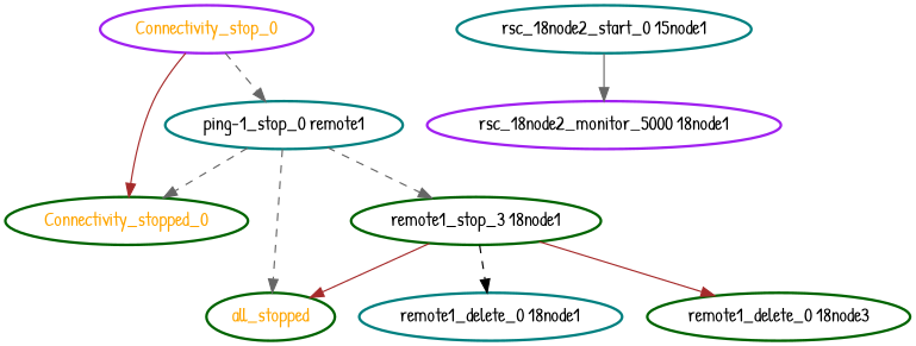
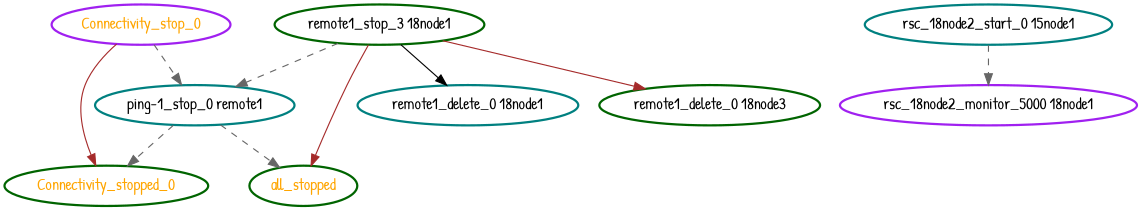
  digraph {
    fontname="Patrick Hand"
    node [color=darkgreen fontcolor=black fontname="Patrick Hand" style=bold]
    edge [color=gray40 fontname="Patrick Hand" style=dashed]
    Connectivity_stop_0 [color=purple fontcolor=orange]
    Connectivity_stopped_0 [fontcolor=orange]
    "ping-1_stop_0 remote1" [color=teal]
    all_stopped [fontcolor=orange]
    n5 [label="remote1_stop_3 18node1"]
    "remote1_delete_0 18node1" [color=teal]
    "remote1_delete_0 18node3"
    "rsc_18node2_monitor_5000 18node1" [color=purple]
    n9 [color=teal label="rsc_18node2_start_0 15node1"]
    Connectivity_stop_0 -> Connectivity_stopped_0 [color=brown style=solid]
    Connectivity_stop_0 -> "ping-1_stop_0 remote1"
    "ping-1_stop_0 remote1" -> Connectivity_stopped_0
    "ping-1_stop_0 remote1" -> all_stopped
-   "ping-1_stop_0 remote1" -> n5
+   n5 -> "ping-1_stop_0 remote1"
    n5 -> all_stopped [color=brown style=solid]
-   n5 -> "remote1_delete_0 18node1" [color=black]
+   n5 -> "remote1_delete_0 18node1" [color=black style=solid]
    n5 -> "remote1_delete_0 18node3" [color=brown style=solid]
-   n9 -> "rsc_18node2_monitor_5000 18node1" [style=solid]
+   n9 -> "rsc_18node2_monitor_5000 18node1"
  }
